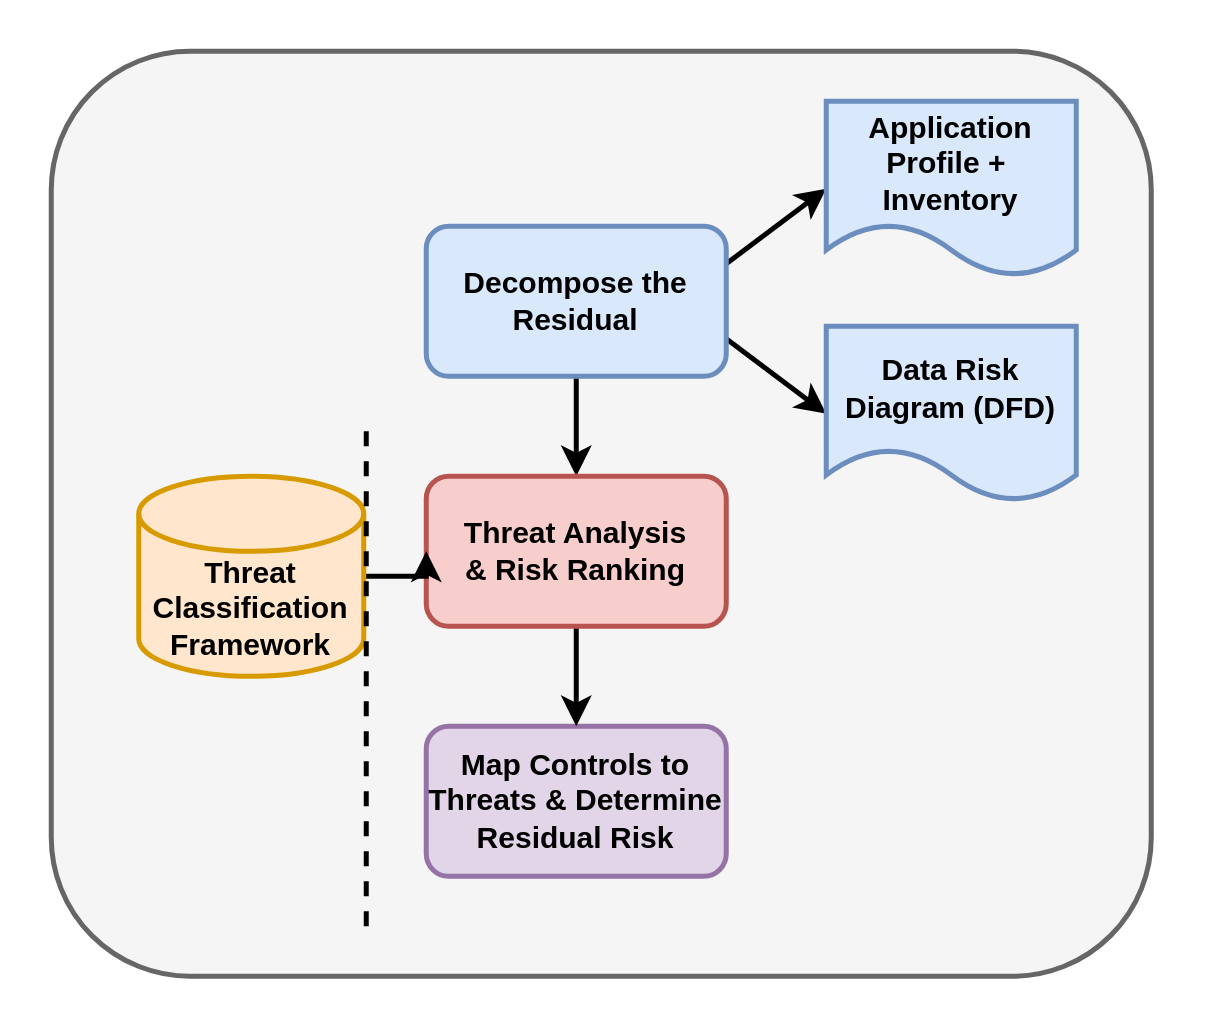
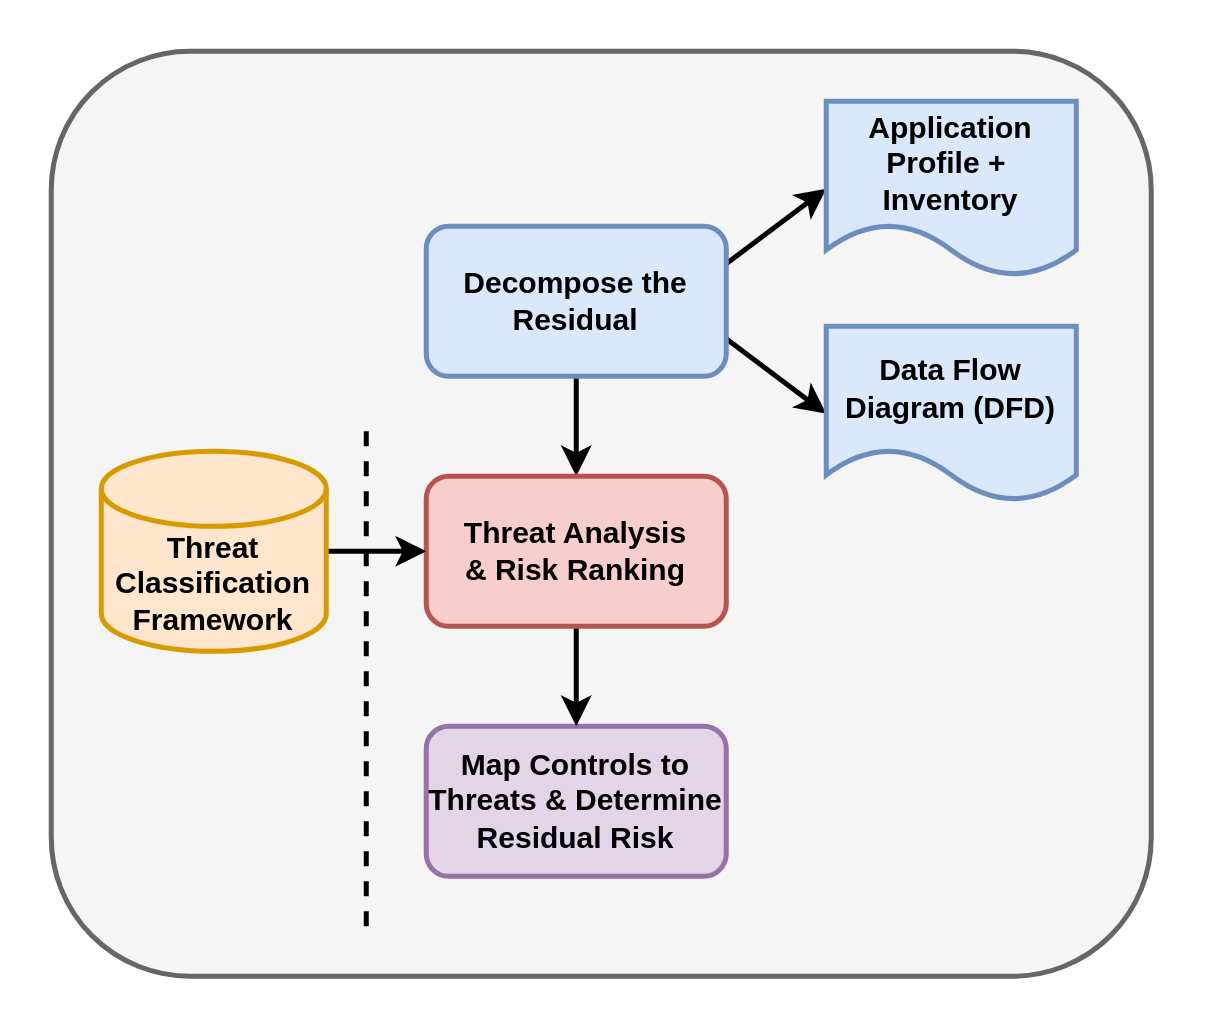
  <mxCell id="0" />
  <mxCell id="1" parent="0" />
  <mxCell id="2" value="" style="rounded=1;whiteSpace=wrap;html=1;fillColor=#f5f5f5;strokeColor=#666666;strokeWidth=2;fontStyle=1;fontColor=#333333;" vertex="1" parent="1"><mxGeometry x="20" y="20" width="440" height="370" as="geometry" /></mxCell>
  <mxCell id="3" style="edgeStyle=orthogonalEdgeStyle;rounded=0;orthogonalLoop=1;jettySize=auto;html=1;exitX=0.5;exitY=1;exitDx=0;exitDy=0;entryX=0.5;entryY=0;entryDx=0;entryDy=0;strokeWidth=2;" edge="1" parent="1" source="6" target="9"><mxGeometry relative="1" as="geometry" /></mxCell>
  <mxCell id="4" style="rounded=0;orthogonalLoop=1;jettySize=auto;html=1;exitX=1;exitY=0.25;exitDx=0;exitDy=0;entryX=0;entryY=0.5;entryDx=0;entryDy=0;strokeWidth=2;" edge="1" parent="1" source="6" target="10"><mxGeometry relative="1" as="geometry" /></mxCell>
  <mxCell id="5" style="edgeStyle=none;rounded=0;orthogonalLoop=1;jettySize=auto;html=1;exitX=1;exitY=0.75;exitDx=0;exitDy=0;entryX=0;entryY=0.5;entryDx=0;entryDy=0;strokeWidth=2;" edge="1" parent="1" source="6" target="11"><mxGeometry relative="1" as="geometry" /></mxCell>
  <mxCell id="6" value="Decompose the Residual" style="rounded=1;whiteSpace=wrap;html=1;fillColor=#dae8fc;strokeColor=#6c8ebf;strokeWidth=2;fontStyle=1" vertex="1" parent="1"><mxGeometry x="170" y="90" width="120" height="60" as="geometry" /></mxCell>
  <mxCell id="7" value="Map Controls to Threats &amp;amp; Determine Residual Risk" style="rounded=1;whiteSpace=wrap;html=1;fillColor=#e1d5e7;strokeColor=#9673a6;strokeWidth=2;fontStyle=1" vertex="1" parent="1"><mxGeometry x="170" y="290" width="120" height="60" as="geometry" /></mxCell>
  <mxCell id="8" style="edgeStyle=orthogonalEdgeStyle;rounded=0;orthogonalLoop=1;jettySize=auto;html=1;exitX=0.5;exitY=1;exitDx=0;exitDy=0;entryX=0.5;entryY=0;entryDx=0;entryDy=0;strokeWidth=2;" edge="1" parent="1" source="9" target="7"><mxGeometry relative="1" as="geometry" /></mxCell>
  <mxCell id="9" value="Threat Analysis&lt;br&gt;&amp;amp; Risk Ranking" style="rounded=1;whiteSpace=wrap;html=1;fillColor=#f8cecc;strokeColor=#b85450;strokeWidth=2;fontStyle=1" vertex="1" parent="1"><mxGeometry x="170" y="190" width="120" height="60" as="geometry" /></mxCell>
  <mxCell id="10" value="Application&lt;br&gt;Profile +&amp;nbsp;&lt;br&gt;Inventory" style="shape=document;whiteSpace=wrap;html=1;boundedLbl=1;dashed=0;flipH=1;strokeWidth=2;fontStyle=1;fillColor=#dae8fc;strokeColor=#6c8ebf;" vertex="1" parent="1"><mxGeometry x="330" y="40" width="100" height="70" as="geometry" /></mxCell>
- <mxCell id="11" value="Data Risk&lt;br&gt;Diagram (DFD)" style="shape=document;whiteSpace=wrap;html=1;boundedLbl=1;dashed=0;flipH=1;strokeWidth=2;fontStyle=1;fillColor=#dae8fc;strokeColor=#6c8ebf;" vertex="1" parent="1"><mxGeometry x="330" y="130" width="100" height="70" as="geometry" /></mxCell>
+ <mxCell id="11" value="Data Flow&lt;br&gt;Diagram (DFD)" style="shape=document;whiteSpace=wrap;html=1;boundedLbl=1;dashed=0;flipH=1;strokeWidth=2;fontStyle=1;fillColor=#dae8fc;strokeColor=#6c8ebf;" vertex="1" parent="1"><mxGeometry x="330" y="130" width="100" height="70" as="geometry" /></mxCell>
  <mxCell id="12" style="edgeStyle=orthogonalEdgeStyle;rounded=0;orthogonalLoop=1;jettySize=auto;html=1;exitX=1;exitY=0.5;exitDx=0;exitDy=0;exitPerimeter=0;entryX=0;entryY=0.5;entryDx=0;entryDy=0;strokeWidth=2;" edge="1" parent="1" source="13" target="9"><mxGeometry relative="1" as="geometry" /></mxCell>
- <mxCell id="13" value="Threat Classification&lt;br&gt;Framework" style="shape=cylinder3;whiteSpace=wrap;html=1;boundedLbl=1;backgroundOutline=1;size=15;strokeWidth=2;fontStyle=1;fillColor=#ffe6cc;strokeColor=#d79b00;" vertex="1" parent="1"><mxGeometry x="55" y="190" width="90" height="80" as="geometry" /></mxCell>
+ <mxCell id="13" value="Threat Classification&lt;br&gt;Framework" style="shape=cylinder3;whiteSpace=wrap;html=1;boundedLbl=1;backgroundOutline=1;size=15;strokeWidth=2;fontStyle=1;fillColor=#ffe6cc;strokeColor=#d79b00;" vertex="1" parent="1"><mxGeometry x="40" y="180" width="90" height="80" as="geometry" /></mxCell>
  <mxCell id="14" value="" style="endArrow=none;dashed=1;html=1;rounded=0;strokeWidth=2;" edge="1" parent="1"><mxGeometry width="50" height="50" relative="1" as="geometry"><mxPoint x="146" y="370" as="sourcePoint" /><mxPoint x="146" y="170" as="targetPoint" /></mxGeometry></mxCell>
